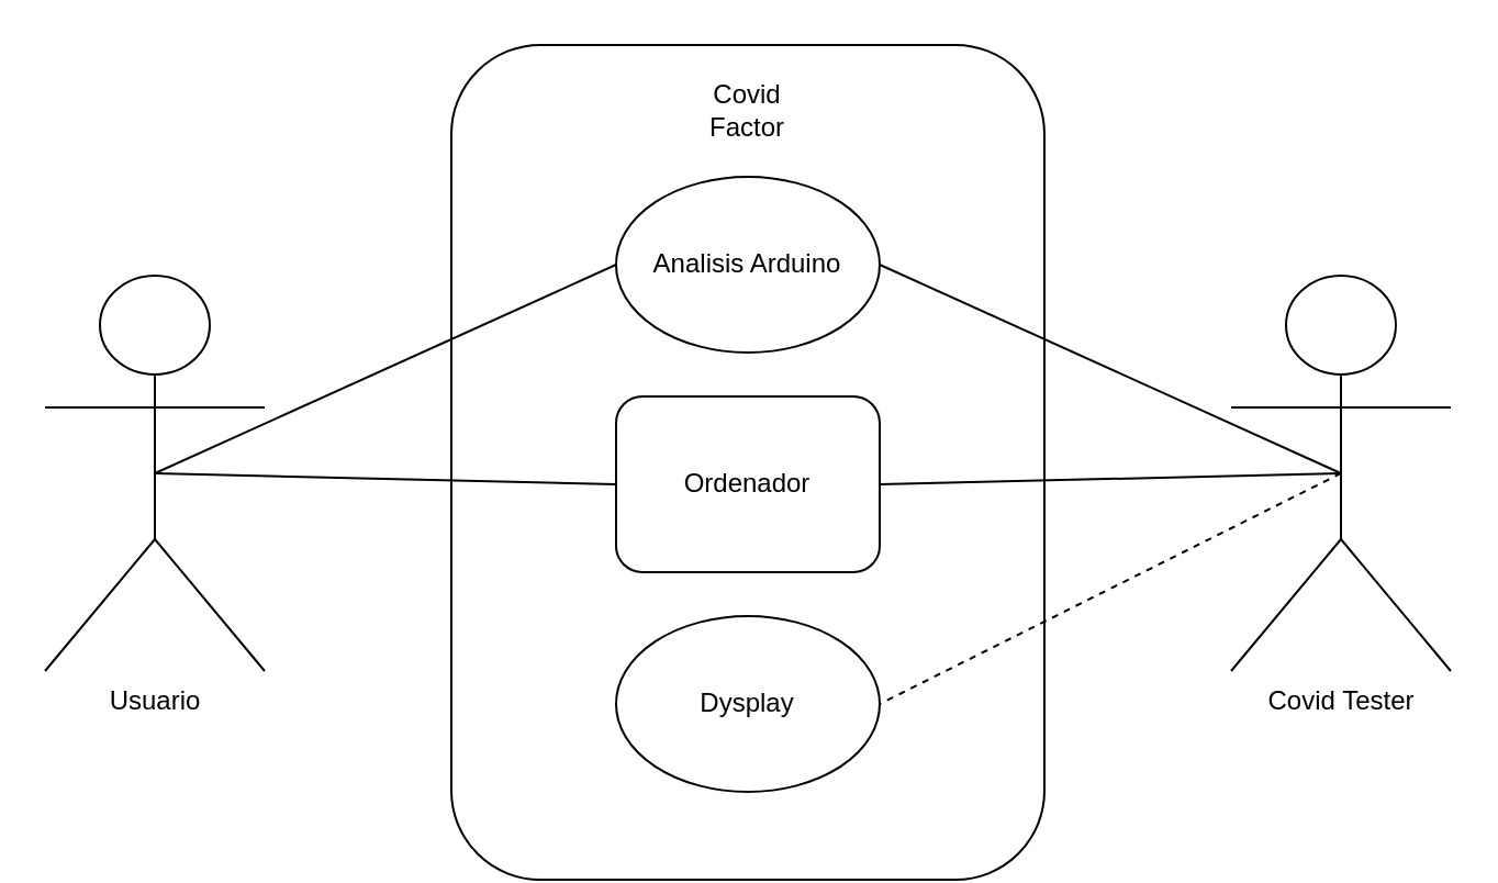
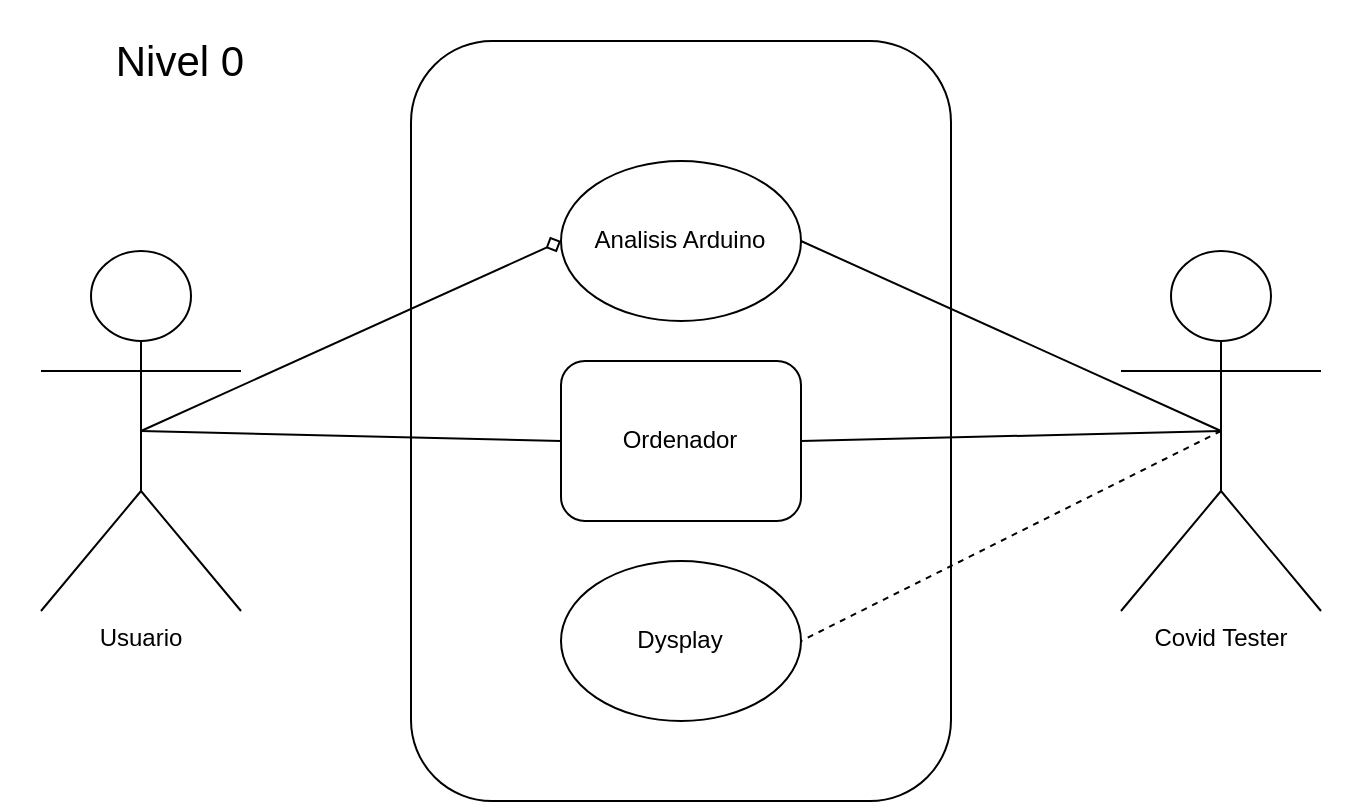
  <mxCell id="0" />
  <mxCell id="1" parent="0" />
  <mxCell id="2" value="" style="rounded=1;whiteSpace=wrap;html=1;rotation=90;" vertex="1" parent="1"><mxGeometry x="150" y="75" width="380" height="270" as="geometry" /></mxCell>
- <mxCell id="3" style="rounded=0;orthogonalLoop=1;jettySize=auto;html=1;exitX=0.5;exitY=0.5;exitDx=0;exitDy=0;exitPerimeter=0;entryX=0;entryY=0.5;entryDx=0;entryDy=0;endArrow=none;endFill=0;" edge="1" parent="1" source="5" target="12"><mxGeometry relative="1" as="geometry" /></mxCell>
+ <mxCell id="3" style="rounded=0;orthogonalLoop=1;jettySize=auto;html=1;exitX=0.5;exitY=0.5;exitDx=0;exitDy=0;exitPerimeter=0;entryX=0;entryY=0.5;entryDx=0;entryDy=0;endArrow=diamond;endFill=0;" edge="1" parent="1" source="5" target="12"><mxGeometry relative="1" as="geometry" /></mxCell>
  <mxCell id="4" style="edgeStyle=none;rounded=0;orthogonalLoop=1;jettySize=auto;html=1;exitX=0.5;exitY=0.5;exitDx=0;exitDy=0;exitPerimeter=0;entryX=0;entryY=0.5;entryDx=0;entryDy=0;endArrow=none;endFill=0;" edge="1" parent="1" source="5" target="13"><mxGeometry relative="1" as="geometry" /></mxCell>
  <mxCell id="5" value="Usuario" style="shape=umlActor;verticalLabelPosition=bottom;verticalAlign=top;html=1;outlineConnect=0;" vertex="1" parent="1"><mxGeometry x="20" y="125" width="100" height="180" as="geometry" /></mxCell>
  <mxCell id="6" style="edgeStyle=none;rounded=0;orthogonalLoop=1;jettySize=auto;html=1;exitX=0.5;exitY=0.5;exitDx=0;exitDy=0;exitPerimeter=0;entryX=1;entryY=0.5;entryDx=0;entryDy=0;endArrow=none;endFill=0;" edge="1" parent="1" source="9" target="12"><mxGeometry relative="1" as="geometry" /></mxCell>
  <mxCell id="7" style="edgeStyle=none;rounded=0;orthogonalLoop=1;jettySize=auto;html=1;exitX=0.5;exitY=0.5;exitDx=0;exitDy=0;exitPerimeter=0;entryX=1;entryY=0.5;entryDx=0;entryDy=0;endArrow=none;endFill=0;" edge="1" parent="1" source="9" target="13"><mxGeometry relative="1" as="geometry" /></mxCell>
  <mxCell id="8" style="edgeStyle=none;rounded=0;orthogonalLoop=1;jettySize=auto;html=1;exitX=0.5;exitY=0.5;exitDx=0;exitDy=0;exitPerimeter=0;entryX=1;entryY=0.5;entryDx=0;entryDy=0;endArrow=none;endFill=0;dashed=1;" edge="1" parent="1" source="9" target="14"><mxGeometry relative="1" as="geometry" /></mxCell>
  <mxCell id="9" value="Covid Tester" style="shape=umlActor;verticalLabelPosition=bottom;verticalAlign=top;html=1;outlineConnect=0;" vertex="1" parent="1"><mxGeometry x="560" y="125" width="100" height="180" as="geometry" /></mxCell>
- <mxCell id="11" value="Covid Factor" style="text;html=1;strokeColor=none;fillColor=none;align=center;verticalAlign=middle;whiteSpace=wrap;rounded=0;" vertex="1" parent="1"><mxGeometry x="305" y="40" width="70" height="20" as="geometry" /></mxCell>
+ <mxCell id="10" value="&lt;font style=&quot;font-size: 21px&quot;&gt;Nivel 0&lt;br&gt;&lt;/font&gt;" style="text;html=1;strokeColor=none;fillColor=none;align=center;verticalAlign=middle;whiteSpace=wrap;rounded=0;" vertex="1" parent="1"><mxGeometry x="40" y="20" width="100" height="20" as="geometry" /></mxCell>
  <mxCell id="12" value="Analisis Arduino" style="ellipse;whiteSpace=wrap;html=1;" vertex="1" parent="1"><mxGeometry x="280" y="80" width="120" height="80" as="geometry" /></mxCell>
  <mxCell id="13" value="Ordenador" style="whiteSpace=wrap;html=1;rounded=1;" vertex="1" parent="1"><mxGeometry x="280" y="180" width="120" height="80" as="geometry" /></mxCell>
  <mxCell id="14" value="Dysplay" style="ellipse;whiteSpace=wrap;html=1;" vertex="1" parent="1"><mxGeometry x="280" y="280" width="120" height="80" as="geometry" /></mxCell>
